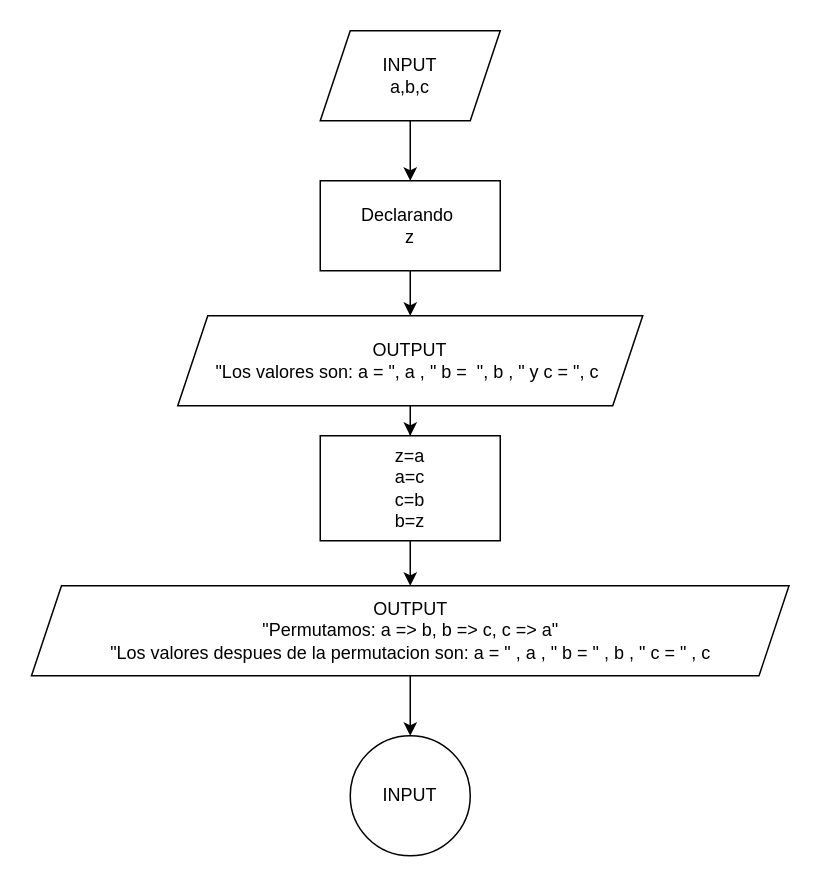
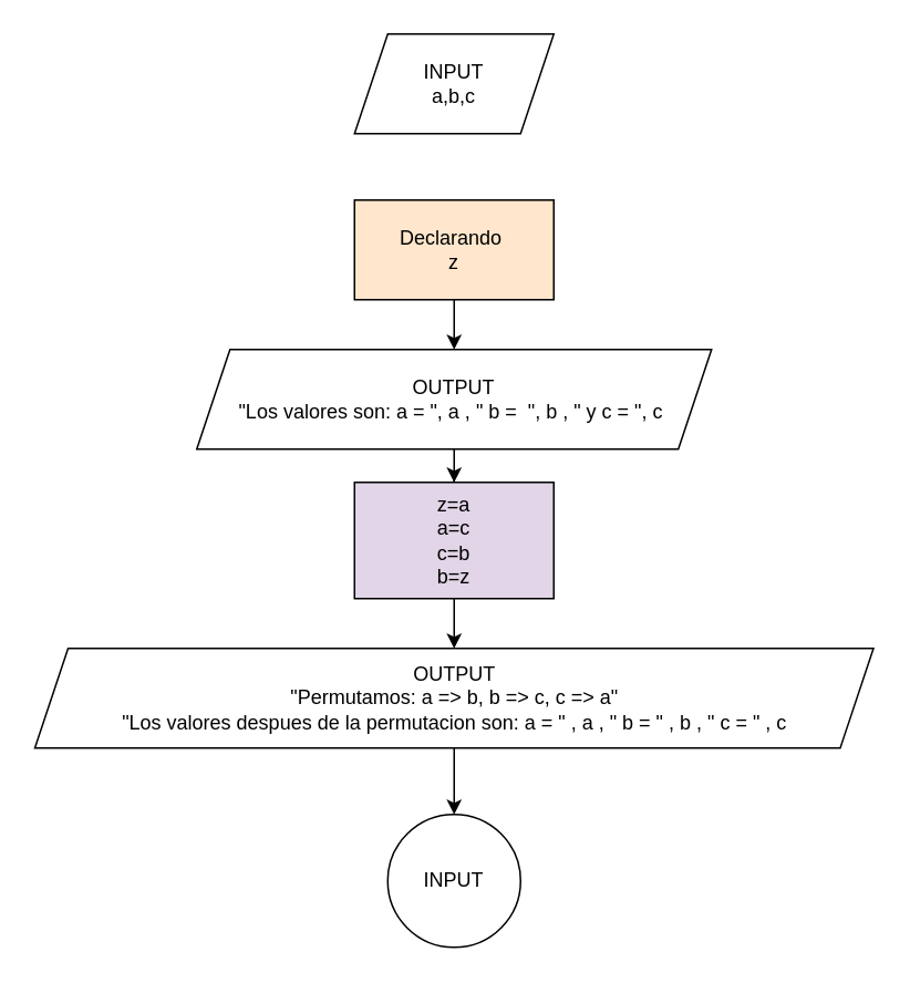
  <mxCell id="0" />
  <mxCell id="1" parent="0" />
- <mxCell id="2" value="" style="edgeStyle=orthogonalEdgeStyle;rounded=0;orthogonalLoop=1;jettySize=auto;html=1;" edge="1" parent="1" source="3" target="5"><mxGeometry relative="1" as="geometry" /></mxCell>
  <mxCell id="3" value="INPUT&lt;div&gt;a,b,c&lt;/div&gt;" style="shape=parallelogram;perimeter=parallelogramPerimeter;whiteSpace=wrap;html=1;fixedSize=1;" vertex="1" parent="1"><mxGeometry x="213" y="20" width="120" height="60" as="geometry" /></mxCell>
  <mxCell id="4" value="" style="edgeStyle=orthogonalEdgeStyle;rounded=0;orthogonalLoop=1;jettySize=auto;html=1;" edge="1" parent="1" source="5" target="9"><mxGeometry relative="1" as="geometry" /></mxCell>
- <mxCell id="5" value="Declarando&amp;nbsp;&lt;div&gt;z&lt;/div&gt;" style="whiteSpace=wrap;html=1;" vertex="1" parent="1"><mxGeometry x="213" y="120" width="120" height="60" as="geometry" /></mxCell>
+ <mxCell id="5" value="Declarando&amp;nbsp;&lt;div&gt;z&lt;/div&gt;" style="whiteSpace=wrap;html=1;fillColor=#ffe6cc;" vertex="1" parent="1"><mxGeometry x="213" y="120" width="120" height="60" as="geometry" /></mxCell>
  <mxCell id="6" value="" style="edgeStyle=orthogonalEdgeStyle;rounded=0;orthogonalLoop=1;jettySize=auto;html=1;" edge="1" parent="1" source="7" target="11"><mxGeometry relative="1" as="geometry" /></mxCell>
- <mxCell id="7" value="z=a&lt;div&gt;a=c&lt;/div&gt;&lt;div&gt;c=b&lt;/div&gt;&lt;div&gt;b=z&lt;/div&gt;" style="whiteSpace=wrap;html=1;" vertex="1" parent="1"><mxGeometry x="213" y="290" width="120" height="70" as="geometry" /></mxCell>
+ <mxCell id="7" value="z=a&lt;div&gt;a=c&lt;/div&gt;&lt;div&gt;c=b&lt;/div&gt;&lt;div&gt;b=z&lt;/div&gt;" style="whiteSpace=wrap;html=1;fillColor=#e1d5e7;" vertex="1" parent="1"><mxGeometry x="213" y="290" width="120" height="70" as="geometry" /></mxCell>
  <mxCell id="8" style="edgeStyle=orthogonalEdgeStyle;rounded=0;orthogonalLoop=1;jettySize=auto;html=1;entryX=0.5;entryY=0;entryDx=0;entryDy=0;" edge="1" parent="1" source="9" target="7"><mxGeometry relative="1" as="geometry" /></mxCell>
  <mxCell id="9" value="OUTPUT&lt;div&gt;&quot;Los valores son: a = &quot;, a , &quot; b =&amp;nbsp; &quot;, b , &quot; y c = &quot;, c&amp;nbsp;&lt;/div&gt;" style="shape=parallelogram;perimeter=parallelogramPerimeter;whiteSpace=wrap;html=1;fixedSize=1;" vertex="1" parent="1"><mxGeometry x="118" y="210" width="310" height="60" as="geometry" /></mxCell>
  <mxCell id="10" value="" style="edgeStyle=orthogonalEdgeStyle;rounded=0;orthogonalLoop=1;jettySize=auto;html=1;" edge="1" parent="1" source="11" target="12"><mxGeometry relative="1" as="geometry" /></mxCell>
  <mxCell id="11" value="OUTPUT&lt;div&gt;&quot;Permutamos: a =&amp;gt; b, b =&amp;gt; c, c =&amp;gt; a&quot;&lt;br&gt;&lt;/div&gt;&lt;div&gt;&quot;Los valores despues de la permutacion son: a = &quot; , a , &quot; b = &quot; , b , &quot; c = &quot; , c&lt;br&gt;&lt;/div&gt;" style="shape=parallelogram;perimeter=parallelogramPerimeter;whiteSpace=wrap;html=1;fixedSize=1;" vertex="1" parent="1"><mxGeometry x="20.5" y="390" width="505" height="60" as="geometry" /></mxCell>
  <mxCell id="12" value="INPUT" style="ellipse;whiteSpace=wrap;html=1;" vertex="1" parent="1"><mxGeometry x="233" y="490" width="80" height="80" as="geometry" /></mxCell>
